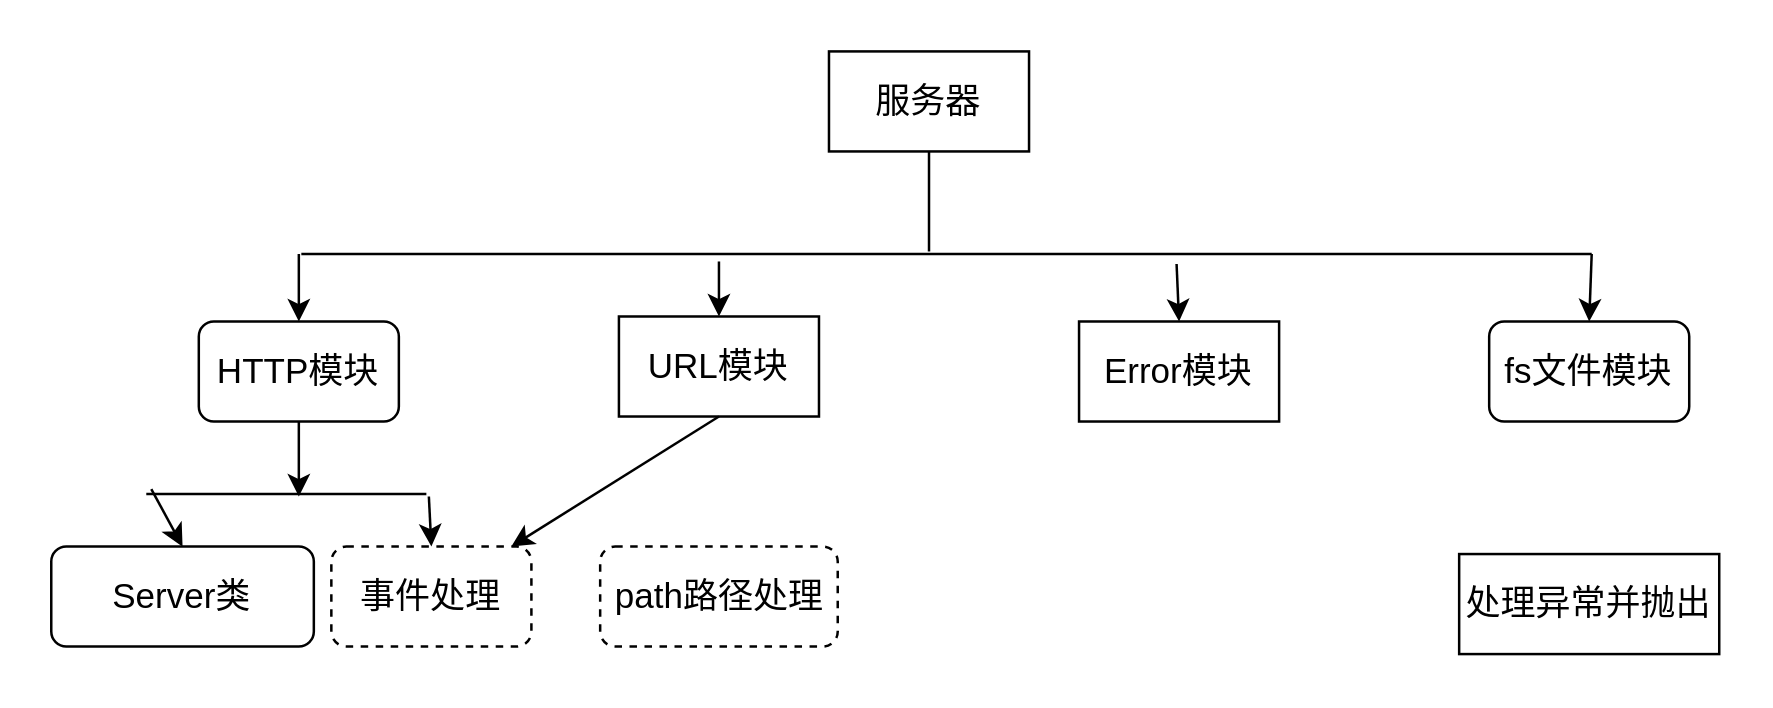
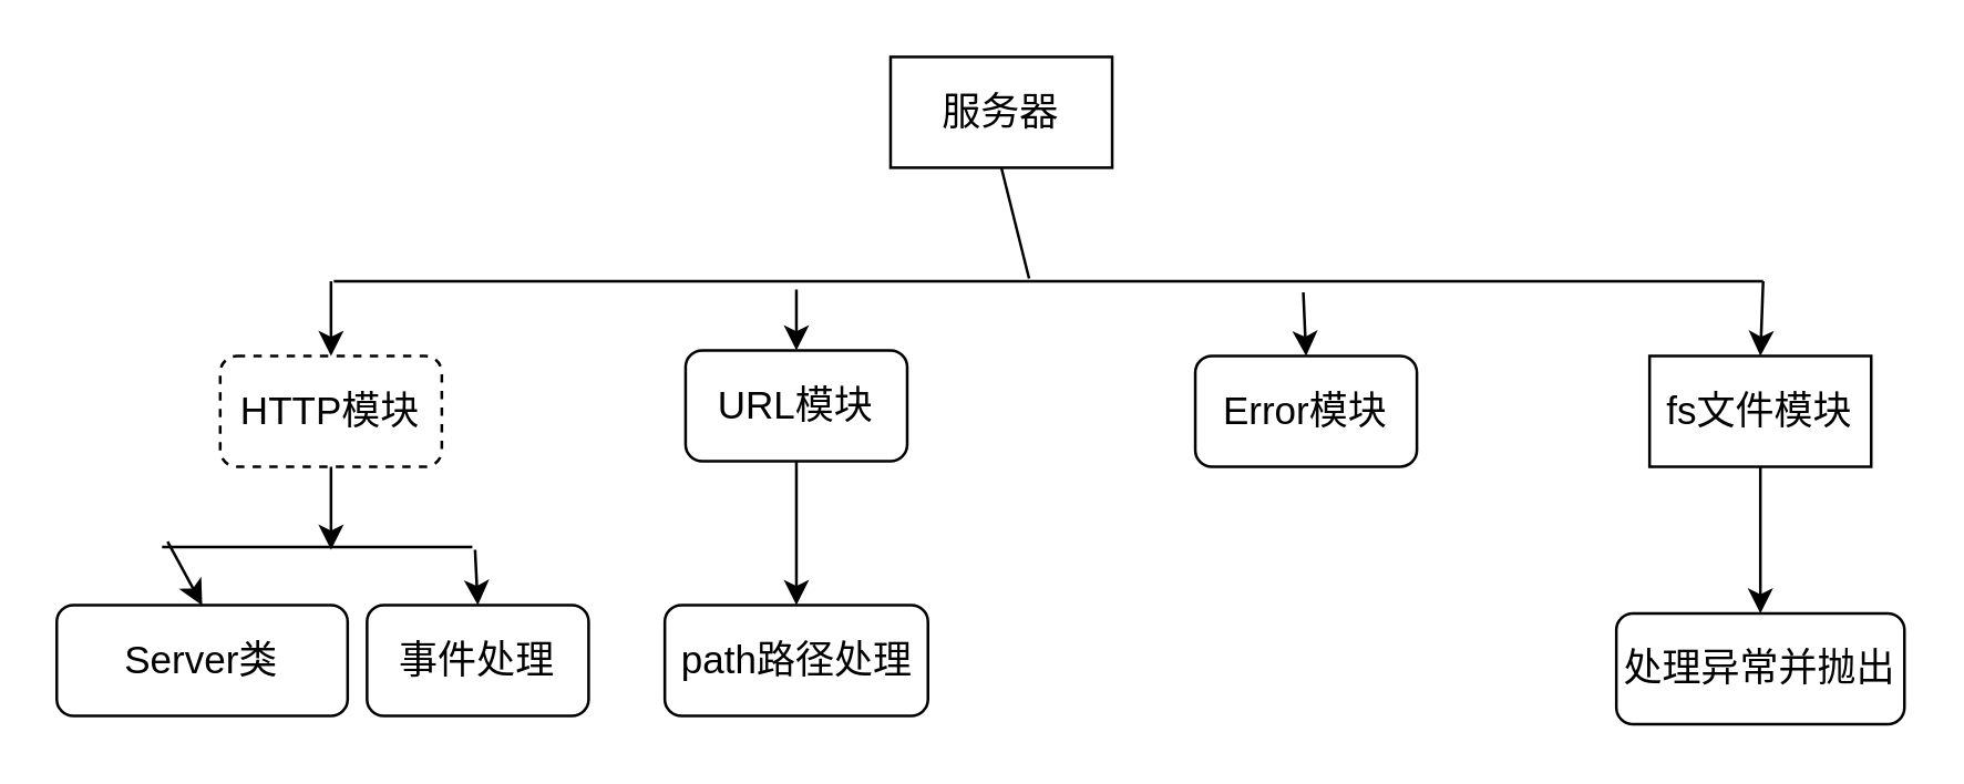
  <mxCell id="0" />
  <mxCell id="1" parent="0" />
- <mxCell id="2" value="&lt;font color=&quot;#000000&quot; style=&quot;font-size: 14px&quot;&gt;服务器&lt;/font&gt;" style="rounded=0;whiteSpace=wrap;html=1;fillColor=none;strokeColor=#000000;" vertex="1" parent="1"><mxGeometry x="331" y="20" width="80" height="40" as="geometry" /></mxCell>
+ <mxCell id="2" value="&lt;font color=&quot;#000000&quot; style=&quot;font-size: 14px&quot;&gt;服务器&lt;/font&gt;" style="rounded=0;whiteSpace=wrap;html=1;fillColor=none;strokeColor=#000000;" vertex="1" parent="1"><mxGeometry x="321" y="20" width="80" height="40" as="geometry" /></mxCell>
  <mxCell id="3" value="Server类" style="rounded=1;whiteSpace=wrap;html=1;strokeColor=#000000;fillColor=none;fontColor=#000000;fontSize=14;" vertex="1" parent="1"><mxGeometry x="20" y="218" width="105" height="40" as="geometry" /></mxCell>
- <mxCell id="4" value="&lt;font color=&quot;#000000&quot; style=&quot;font-size: 14px&quot;&gt;URL模块&lt;/font&gt;" style="whiteSpace=wrap;html=1;strokeColor=#000000;fillColor=none;rounded=0;" vertex="1" parent="1"><mxGeometry x="247" y="126" width="80" height="40" as="geometry" /></mxCell>
- <mxCell id="5" value="&lt;font color=&quot;#000000&quot; style=&quot;font-size: 14px&quot;&gt;Error模块&lt;/font&gt;" style="whiteSpace=wrap;html=1;strokeColor=#000000;fillColor=none;rounded=0;" vertex="1" parent="1"><mxGeometry x="431" y="128" width="80" height="40" as="geometry" /></mxCell>
- <mxCell id="6" value="&lt;font style=&quot;font-size: 14px&quot; color=&quot;#000000&quot;&gt;fs文件模块&lt;/font&gt;" style="rounded=1;whiteSpace=wrap;html=1;strokeColor=#000000;fillColor=none;" vertex="1" parent="1"><mxGeometry x="595" y="128" width="80" height="40" as="geometry" /></mxCell>
- <mxCell id="7" value="&lt;font color=&quot;#000000&quot; style=&quot;font-size: 14px&quot;&gt;HTTP模块&lt;/font&gt;" style="rounded=1;whiteSpace=wrap;html=1;strokeColor=#000000;fillColor=none;" vertex="1" parent="1"><mxGeometry x="79" y="128" width="80" height="40" as="geometry" /></mxCell>
- <mxCell id="8" value="事件处理" style="rounded=1;whiteSpace=wrap;html=1;strokeColor=#000000;fillColor=none;fontSize=14;fontColor=#000000;dashed=1;" vertex="1" parent="1"><mxGeometry x="132" y="218" width="80" height="40" as="geometry" /></mxCell>
- <mxCell id="9" value="path路径处理" style="rounded=1;whiteSpace=wrap;html=1;strokeColor=#000000;fillColor=none;fontSize=14;fontColor=#000000;dashed=1;" vertex="1" parent="1"><mxGeometry x="239.5" y="218" width="95" height="40" as="geometry" /></mxCell>
- <mxCell id="10" value="处理异常并抛出" style="whiteSpace=wrap;html=1;strokeColor=#000000;fillColor=none;fontSize=14;fontColor=#000000;rounded=0;" vertex="1" parent="1"><mxGeometry x="583" y="221" width="104" height="40" as="geometry" /></mxCell>
+ <mxCell id="4" value="&lt;font color=&quot;#000000&quot; style=&quot;font-size: 14px&quot;&gt;URL模块&lt;/font&gt;" style="rounded=1;whiteSpace=wrap;html=1;strokeColor=#000000;fillColor=none;" vertex="1" parent="1"><mxGeometry x="247" y="126" width="80" height="40" as="geometry" /></mxCell>
+ <mxCell id="5" value="&lt;font color=&quot;#000000&quot; style=&quot;font-size: 14px&quot;&gt;Error模块&lt;/font&gt;" style="rounded=1;whiteSpace=wrap;html=1;strokeColor=#000000;fillColor=none;" vertex="1" parent="1"><mxGeometry x="431" y="128" width="80" height="40" as="geometry" /></mxCell>
+ <mxCell id="6" value="&lt;font style=&quot;font-size: 14px&quot; color=&quot;#000000&quot;&gt;fs文件模块&lt;/font&gt;" style="whiteSpace=wrap;html=1;strokeColor=#000000;fillColor=none;rounded=0;" vertex="1" parent="1"><mxGeometry x="595" y="128" width="80" height="40" as="geometry" /></mxCell>
+ <mxCell id="7" value="&lt;font color=&quot;#000000&quot; style=&quot;font-size: 14px&quot;&gt;HTTP模块&lt;/font&gt;" style="rounded=1;whiteSpace=wrap;html=1;strokeColor=#000000;fillColor=none;dashed=1;" vertex="1" parent="1"><mxGeometry x="79" y="128" width="80" height="40" as="geometry" /></mxCell>
+ <mxCell id="8" value="事件处理" style="rounded=1;whiteSpace=wrap;html=1;strokeColor=#000000;fillColor=none;fontSize=14;fontColor=#000000;" vertex="1" parent="1"><mxGeometry x="132" y="218" width="80" height="40" as="geometry" /></mxCell>
+ <mxCell id="9" value="path路径处理" style="rounded=1;whiteSpace=wrap;html=1;strokeColor=#000000;fillColor=none;fontSize=14;fontColor=#000000;" vertex="1" parent="1"><mxGeometry x="239.5" y="218" width="95" height="40" as="geometry" /></mxCell>
+ <mxCell id="10" value="处理异常并抛出" style="rounded=1;whiteSpace=wrap;html=1;strokeColor=#000000;fillColor=none;fontSize=14;fontColor=#000000;" vertex="1" parent="1"><mxGeometry x="583" y="221" width="104" height="40" as="geometry" /></mxCell>
  <mxCell id="11" value="" style="endArrow=classic;html=1;fontSize=14;fontColor=#000000;entryX=0.5;entryY=0;entryDx=0;entryDy=0;strokeColor=#000000;" edge="1" parent="1" target="6"><mxGeometry width="50" height="50" relative="1" as="geometry"><mxPoint x="636" y="101" as="sourcePoint" /><mxPoint x="650" y="143" as="targetPoint" /></mxGeometry></mxCell>
  <mxCell id="12" value="" style="endArrow=none;html=1;fontSize=14;fontColor=#000000;strokeColor=#000000;" edge="1" parent="1"><mxGeometry width="50" height="50" relative="1" as="geometry"><mxPoint x="120" y="101" as="sourcePoint" /><mxPoint x="636" y="101" as="targetPoint" /></mxGeometry></mxCell>
  <mxCell id="13" value="" style="endArrow=none;html=1;fontSize=14;fontColor=#000000;entryX=0.5;entryY=1;entryDx=0;entryDy=0;strokeColor=#000000;" edge="1" parent="1" target="2"><mxGeometry width="50" height="50" relative="1" as="geometry"><mxPoint x="371" y="100" as="sourcePoint" /><mxPoint x="388" y="186" as="targetPoint" /></mxGeometry></mxCell>
  <mxCell id="14" value="" style="endArrow=classic;html=1;strokeColor=#000000;fontSize=14;fontColor=#000000;" edge="1" parent="1" target="7"><mxGeometry width="50" height="50" relative="1" as="geometry"><mxPoint x="119" y="101" as="sourcePoint" /><mxPoint x="169" y="51" as="targetPoint" /></mxGeometry></mxCell>
  <mxCell id="15" value="" style="endArrow=classic;html=1;strokeColor=#000000;fontSize=14;fontColor=#000000;entryX=0.5;entryY=0;entryDx=0;entryDy=0;" edge="1" parent="1" target="5"><mxGeometry width="50" height="50" relative="1" as="geometry"><mxPoint x="470" y="105" as="sourcePoint" /><mxPoint x="414" y="176" as="targetPoint" /></mxGeometry></mxCell>
  <mxCell id="16" value="" style="endArrow=classic;html=1;strokeColor=#000000;fontSize=14;fontColor=#000000;entryX=0.5;entryY=0;entryDx=0;entryDy=0;" edge="1" parent="1" target="4"><mxGeometry width="50" height="50" relative="1" as="geometry"><mxPoint x="287" y="104" as="sourcePoint" /><mxPoint x="406" y="160" as="targetPoint" /></mxGeometry></mxCell>
  <mxCell id="17" value="" style="endArrow=none;html=1;strokeColor=#000000;fontSize=14;fontColor=#000000;" edge="1" parent="1"><mxGeometry width="50" height="50" relative="1" as="geometry"><mxPoint x="170" y="197" as="sourcePoint" /><mxPoint x="58" y="197" as="targetPoint" /></mxGeometry></mxCell>
  <mxCell id="18" value="" style="endArrow=classic;html=1;strokeColor=#000000;fontSize=14;fontColor=#000000;entryX=0.5;entryY=0;entryDx=0;entryDy=0;" edge="1" parent="1" target="3"><mxGeometry width="50" height="50" relative="1" as="geometry"><mxPoint x="60" y="195" as="sourcePoint" /><mxPoint x="180" y="284" as="targetPoint" /></mxGeometry></mxCell>
  <mxCell id="19" value="" style="endArrow=classic;html=1;strokeColor=#000000;fontSize=14;fontColor=#000000;entryX=0.5;entryY=0;entryDx=0;entryDy=0;" edge="1" parent="1" target="8"><mxGeometry width="50" height="50" relative="1" as="geometry"><mxPoint x="171" y="198" as="sourcePoint" /><mxPoint x="227" y="272" as="targetPoint" /></mxGeometry></mxCell>
  <mxCell id="20" value="" style="endArrow=classic;html=1;strokeColor=#000000;fontSize=14;fontColor=#000000;exitX=0.5;exitY=1;exitDx=0;exitDy=0;" edge="1" parent="1" source="7"><mxGeometry width="50" height="50" relative="1" as="geometry"><mxPoint x="159" y="338" as="sourcePoint" /><mxPoint x="119" y="198" as="targetPoint" /></mxGeometry></mxCell>
- <mxCell id="21" value="" style="endArrow=classic;html=1;strokeColor=#000000;fontSize=14;fontColor=#000000;exitX=0.5;exitY=1;exitDx=0;exitDy=0;" edge="1" parent="1" source="4" target="8"><mxGeometry width="50" height="50" relative="1" as="geometry"><mxPoint x="361" y="231" as="sourcePoint" /><mxPoint x="411" y="181" as="targetPoint" /></mxGeometry></mxCell>
+ <mxCell id="21" value="" style="endArrow=classic;html=1;strokeColor=#000000;fontSize=14;fontColor=#000000;exitX=0.5;exitY=1;exitDx=0;exitDy=0;entryX=0.5;entryY=0;entryDx=0;entryDy=0;" edge="1" parent="1" source="4" target="9"><mxGeometry width="50" height="50" relative="1" as="geometry"><mxPoint x="361" y="231" as="sourcePoint" /><mxPoint x="411" y="181" as="targetPoint" /></mxGeometry></mxCell>
+ <mxCell id="22" value="" style="endArrow=classic;html=1;strokeColor=#000000;fontSize=14;fontColor=#000000;exitX=0.5;exitY=1;exitDx=0;exitDy=0;entryX=0.5;entryY=0;entryDx=0;entryDy=0;" edge="1" parent="1" source="6" target="10"><mxGeometry width="50" height="50" relative="1" as="geometry"><mxPoint x="338" y="236" as="sourcePoint" /><mxPoint x="705" y="322" as="targetPoint" /></mxGeometry></mxCell>
